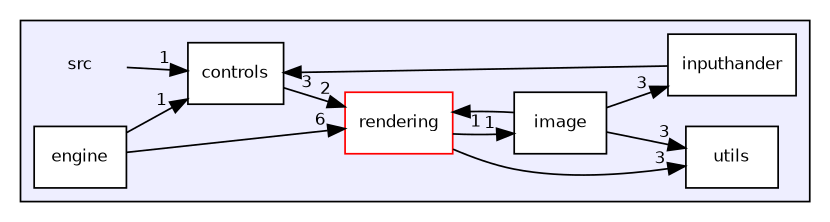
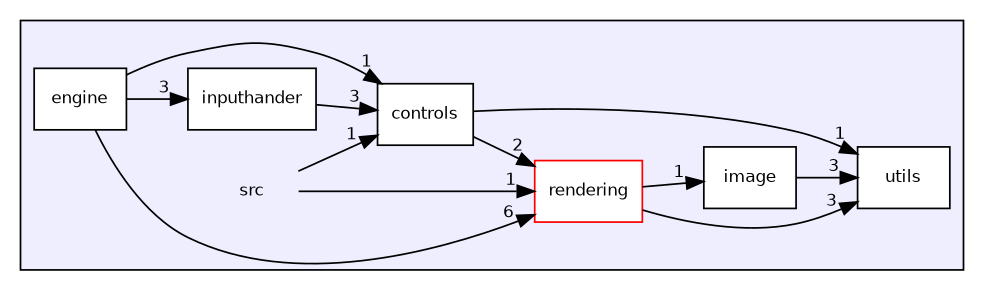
  digraph {
    compound=true
    rankdir=LR
    node [fontname=Helvetica fontsize=10 shape=box color=black fillcolor=white style=filled]
    edge [headlabel=1 labeldistance=1.5 labelfontname=Helvetica labelfontsize=10]
    n1 [label=src shape=plaintext color="" fillcolor="" style=""]
    n2 [label=controls]
    n3 [label=engine]
    n4 [label=image]
    n5 [label=inputhander]
    n6 [color=red label=rendering]
    n7 [label=utils]
    subgraph cluster_1 {
      bgcolor="#eeeeff"
      pencolor=black
      n1
      n2
      n3
      n4
      n5
      n6
      n7
    }
    n1 -> n2
    n2 -> n6 [headlabel=2]
+   n2 -> n7
    n3 -> n2
-   n4 -> n5 [headlabel=3]
+   n3 -> n5 [headlabel=3]
    n3 -> n6 [headlabel=6]
-   n4 -> n6
+   n1 -> n6
    n4 -> n7 [headlabel=3]
    n5 -> n2 [headlabel=3]
    n6 -> n4
    n6 -> n7 [headlabel=3]
  }
